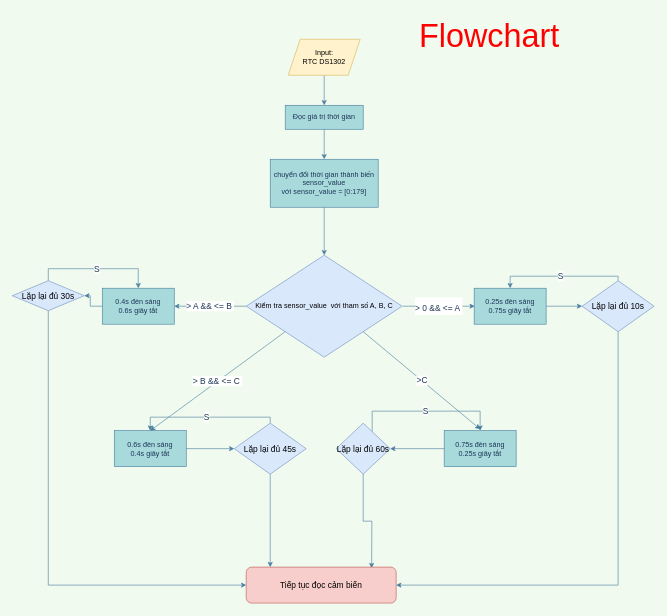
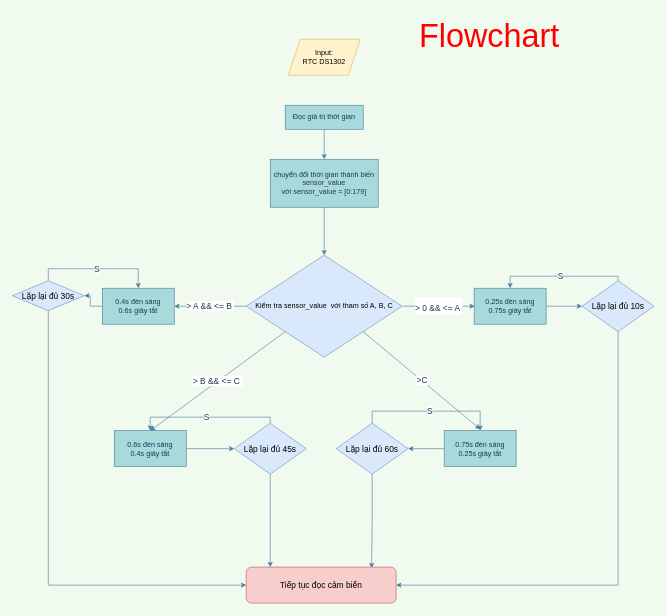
  <mxCell id="0" />
  <mxCell id="1" parent="0" />
- <mxCell id="2" value="" style="edgeStyle=orthogonalEdgeStyle;rounded=0;orthogonalLoop=1;jettySize=auto;html=1;strokeColor=#457B9D;fontColor=#1D3557;fillColor=#A8DADC;" edge="1" parent="1" source="3" target="5"><mxGeometry relative="1" as="geometry" /></mxCell>
  <mxCell id="3" value="Input:&lt;br&gt;RTC DS1302" style="shape=parallelogram;perimeter=parallelogramPerimeter;whiteSpace=wrap;html=1;fixedSize=1;strokeColor=#d6b656;fillColor=#fff2cc;" vertex="1" parent="1"><mxGeometry x="480" y="65" width="120" height="60" as="geometry" /></mxCell>
  <mxCell id="4" value="" style="edgeStyle=orthogonalEdgeStyle;rounded=0;orthogonalLoop=1;jettySize=auto;html=1;strokeColor=#457B9D;fontColor=#1D3557;fillColor=#A8DADC;" edge="1" parent="1" source="5" target="7"><mxGeometry relative="1" as="geometry" /></mxCell>
  <mxCell id="5" value="Đọc giá trị thời gian" style="whiteSpace=wrap;html=1;fillColor=#A8DADC;strokeColor=#457B9D;fontColor=#1D3557;" vertex="1" parent="1"><mxGeometry x="475" y="175" width="130" height="40" as="geometry" /></mxCell>
  <mxCell id="6" value="" style="edgeStyle=orthogonalEdgeStyle;rounded=0;orthogonalLoop=1;jettySize=auto;html=1;strokeColor=#457B9D;fontSize=24;fontColor=#1D3557;fillColor=#A8DADC;" edge="1" parent="1" source="7" target="10"><mxGeometry relative="1" as="geometry" /></mxCell>
  <mxCell id="7" value="chuyển đổi thời gian thành biến sensor_value&lt;br&gt;với sensor_value = [0:179]" style="whiteSpace=wrap;html=1;fillColor=#A8DADC;strokeColor=#457B9D;fontColor=#1D3557;" vertex="1" parent="1"><mxGeometry x="450" y="265" width="180" height="80" as="geometry" /></mxCell>
  <mxCell id="8" value="&lt;font style=&quot;font-size: 14px;&quot;&gt;&amp;gt; 0 &amp;amp;&amp;amp; &amp;lt;= A&amp;nbsp;&lt;/font&gt;" style="edgeStyle=orthogonalEdgeStyle;rounded=0;orthogonalLoop=1;jettySize=auto;html=1;strokeColor=#457B9D;fontSize=24;fontColor=#1D3557;fillColor=#A8DADC;" edge="1" parent="1"><mxGeometry relative="1" as="geometry"><mxPoint x="671" y="510" as="sourcePoint" /><mxPoint x="791" y="510" as="targetPoint" /></mxGeometry></mxCell>
  <mxCell id="9" value="&amp;gt; A &amp;amp;&amp;amp; &amp;lt;= B&amp;nbsp;" style="edgeStyle=orthogonalEdgeStyle;rounded=0;orthogonalLoop=1;jettySize=auto;html=1;exitX=0;exitY=0.5;exitDx=0;exitDy=0;entryX=1;entryY=0.5;entryDx=0;entryDy=0;strokeColor=#457B9D;fontSize=14;fontColor=#1D3557;fillColor=#A8DADC;" edge="1" parent="1" source="10" target="17"><mxGeometry relative="1" as="geometry" /></mxCell>
  <mxCell id="10" value="Kiểm tra sensor_value&amp;nbsp; với tham số A, B, C" style="rhombus;whiteSpace=wrap;html=1;fillColor=#dae8fc;strokeColor=#6c8ebf;" vertex="1" parent="1"><mxGeometry x="410" y="425" width="260" height="170" as="geometry" /></mxCell>
  <mxCell id="11" style="edgeStyle=orthogonalEdgeStyle;rounded=0;orthogonalLoop=1;jettySize=auto;html=1;entryX=0;entryY=0.5;entryDx=0;entryDy=0;strokeColor=#457B9D;fontSize=14;fontColor=#1D3557;fillColor=#A8DADC;" edge="1" parent="1" source="12" target="15"><mxGeometry relative="1" as="geometry" /></mxCell>
  <mxCell id="12" value="0.25s đèn sáng&lt;br&gt;0.75s giây tắt" style="whiteSpace=wrap;html=1;fillColor=#A8DADC;strokeColor=#457B9D;fontColor=#1D3557;" vertex="1" parent="1"><mxGeometry x="790" y="480" width="120" height="60" as="geometry" /></mxCell>
  <mxCell id="13" value="S" style="edgeStyle=orthogonalEdgeStyle;rounded=0;orthogonalLoop=1;jettySize=auto;html=1;entryX=0.5;entryY=0;entryDx=0;entryDy=0;strokeColor=#457B9D;fontSize=14;fontColor=#1D3557;fillColor=#A8DADC;" edge="1" parent="1" source="15" target="12"><mxGeometry relative="1" as="geometry"><Array as="points"><mxPoint x="1030" y="460" /><mxPoint x="850" y="460" /></Array></mxGeometry></mxCell>
  <mxCell id="14" style="edgeStyle=orthogonalEdgeStyle;rounded=0;orthogonalLoop=1;jettySize=auto;html=1;entryX=1;entryY=0.5;entryDx=0;entryDy=0;strokeColor=#457B9D;fontSize=14;fontColor=#1D3557;fillColor=#A8DADC;" edge="1" parent="1" source="15"><mxGeometry relative="1" as="geometry"><mxPoint x="660" y="975" as="targetPoint" /><Array as="points"><mxPoint x="1030" y="975" /></Array></mxGeometry></mxCell>
  <mxCell id="15" value="Lặp lại đủ 10s" style="rhombus;whiteSpace=wrap;html=1;fillColor=#dae8fc;strokeColor=#6c8ebf;fontSize=14;" vertex="1" parent="1"><mxGeometry x="970" y="467.5" width="120" height="85" as="geometry" /></mxCell>
  <mxCell id="16" style="edgeStyle=orthogonalEdgeStyle;rounded=0;orthogonalLoop=1;jettySize=auto;html=1;entryX=1;entryY=0.5;entryDx=0;entryDy=0;strokeColor=#457B9D;fontSize=14;fontColor=#1D3557;fillColor=#A8DADC;" edge="1" parent="1" source="17" target="20"><mxGeometry relative="1" as="geometry" /></mxCell>
  <mxCell id="17" value="0.4s đèn sáng&lt;br&gt;0.6s giây tắt" style="whiteSpace=wrap;html=1;fillColor=#A8DADC;strokeColor=#457B9D;fontColor=#1D3557;" vertex="1" parent="1"><mxGeometry x="170" y="480" width="120" height="60" as="geometry" /></mxCell>
  <mxCell id="18" value="S" style="edgeStyle=orthogonalEdgeStyle;rounded=0;orthogonalLoop=1;jettySize=auto;html=1;exitX=0.5;exitY=0;exitDx=0;exitDy=0;entryX=0.5;entryY=0;entryDx=0;entryDy=0;strokeColor=#457B9D;fontSize=14;fontColor=#1D3557;fillColor=#A8DADC;" edge="1" parent="1" source="20" target="17"><mxGeometry relative="1" as="geometry" /></mxCell>
  <mxCell id="19" style="edgeStyle=orthogonalEdgeStyle;rounded=0;orthogonalLoop=1;jettySize=auto;html=1;entryX=0;entryY=0.5;entryDx=0;entryDy=0;strokeColor=#457B9D;fontSize=14;fontColor=#1D3557;fillColor=#A8DADC;" edge="1" parent="1" source="20"><mxGeometry relative="1" as="geometry"><mxPoint x="410" y="975" as="targetPoint" /><Array as="points"><mxPoint x="80" y="975" /></Array></mxGeometry></mxCell>
  <mxCell id="20" value="Lặp lại đủ 30s" style="rhombus;whiteSpace=wrap;html=1;fillColor=#dae8fc;strokeColor=#6c8ebf;fontSize=14;" vertex="1" parent="1"><mxGeometry x="20" y="467.5" width="120" height="50" as="geometry" /></mxCell>
  <mxCell id="21" style="edgeStyle=orthogonalEdgeStyle;rounded=0;orthogonalLoop=1;jettySize=auto;html=1;entryX=0;entryY=0.5;entryDx=0;entryDy=0;strokeColor=#457B9D;fontSize=14;fontColor=#1D3557;fillColor=#A8DADC;" edge="1" parent="1" source="22" target="26"><mxGeometry relative="1" as="geometry" /></mxCell>
  <mxCell id="22" value="0.6s đèn sáng&lt;br&gt;0.4s giây tắt" style="whiteSpace=wrap;html=1;fillColor=#A8DADC;strokeColor=#457B9D;fontColor=#1D3557;" vertex="1" parent="1"><mxGeometry y="717.5" width="120" height="60" as="geometry" x="190" /></mxCell>
  <mxCell id="23" value="&amp;gt; B &amp;amp;&amp;amp; &amp;lt;= C&amp;nbsp;" style="endArrow=classic;html=1;rounded=0;strokeColor=#457B9D;fontSize=14;fontColor=#1D3557;fillColor=#A8DADC;exitX=0;exitY=1;exitDx=0;exitDy=0;entryX=0.5;entryY=0;entryDx=0;entryDy=0;" edge="1" parent="1" source="10" target="22"><mxGeometry width="50" height="50" relative="1" as="geometry"><mxPoint x="480" y="705" as="sourcePoint" /><mxPoint x="530" y="655" as="targetPoint" /></mxGeometry></mxCell>
  <mxCell id="24" value="S" style="edgeStyle=orthogonalEdgeStyle;rounded=0;orthogonalLoop=1;jettySize=auto;html=1;entryX=0.5;entryY=0;entryDx=0;entryDy=0;strokeColor=#457B9D;fontSize=14;fontColor=#1D3557;fillColor=#A8DADC;" edge="1" parent="1" source="26" target="22"><mxGeometry relative="1" as="geometry"><Array as="points"><mxPoint x="450" y="695" /><mxPoint x="250" y="695" /></Array></mxGeometry></mxCell>
  <mxCell id="25" style="edgeStyle=orthogonalEdgeStyle;rounded=0;orthogonalLoop=1;jettySize=auto;html=1;entryX=0.16;entryY=0;entryDx=0;entryDy=0;entryPerimeter=0;strokeColor=#457B9D;fontSize=14;fontColor=#1D3557;fillColor=#A8DADC;" edge="1" parent="1" source="26"><mxGeometry relative="1" as="geometry"><mxPoint x="450" y="945" as="targetPoint" /></mxGeometry></mxCell>
  <mxCell id="26" value="Lặp lại đủ 45s" style="rhombus;whiteSpace=wrap;html=1;fillColor=#dae8fc;strokeColor=#6c8ebf;fontSize=14;" vertex="1" parent="1"><mxGeometry x="390" y="705" width="120" height="85" as="geometry" /></mxCell>
  <mxCell id="27" style="edgeStyle=orthogonalEdgeStyle;rounded=0;orthogonalLoop=1;jettySize=auto;html=1;entryX=1;entryY=0.5;entryDx=0;entryDy=0;strokeColor=#457B9D;fontSize=14;fontColor=#1D3557;fillColor=#A8DADC;" edge="1" parent="1" source="28" target="31"><mxGeometry relative="1" as="geometry" /></mxCell>
  <mxCell id="28" value="0.75s đèn sáng&lt;br&gt;0.25s giây tắt" style="whiteSpace=wrap;html=1;fillColor=#A8DADC;strokeColor=#457B9D;fontColor=#1D3557;" vertex="1" parent="1"><mxGeometry x="740" y="717.5" width="120" height="60" as="geometry" /></mxCell>
  <mxCell id="29" value="S" style="edgeStyle=orthogonalEdgeStyle;rounded=0;orthogonalLoop=1;jettySize=auto;html=1;entryX=0.5;entryY=0;entryDx=0;entryDy=0;strokeColor=#457B9D;fontSize=14;fontColor=#1D3557;fillColor=#A8DADC;" edge="1" parent="1" source="31" target="28"><mxGeometry relative="1" as="geometry"><Array as="points"><mxPoint x="620" y="685" /><mxPoint x="800" y="685" /></Array></mxGeometry></mxCell>
  <mxCell id="30" style="edgeStyle=orthogonalEdgeStyle;rounded=0;orthogonalLoop=1;jettySize=auto;html=1;entryX=0.836;entryY=0.028;entryDx=0;entryDy=0;entryPerimeter=0;strokeColor=#457B9D;fontSize=14;fontColor=#1D3557;fillColor=#A8DADC;" edge="1" parent="1" source="31"><mxGeometry relative="1" as="geometry"><mxPoint x="619" y="946.68" as="targetPoint" /></mxGeometry></mxCell>
- <mxCell id="31" value="Lặp lại đủ 60s" style="rhombus;whiteSpace=wrap;html=1;fillColor=#dae8fc;strokeColor=#6c8ebf;fontSize=14;" vertex="1" parent="1"><mxGeometry x="560" y="705" width="90" height="85" as="geometry" /></mxCell>
+ <mxCell id="31" value="Lặp lại đủ 60s" style="rhombus;whiteSpace=wrap;html=1;fillColor=#dae8fc;strokeColor=#6c8ebf;fontSize=14;" vertex="1" parent="1"><mxGeometry x="560" y="705" width="120" height="85" as="geometry" /></mxCell>
  <mxCell id="32" value="&amp;gt;C" style="endArrow=classic;html=1;rounded=0;strokeColor=#457B9D;fontSize=14;fontColor=#1D3557;fillColor=#A8DADC;exitX=1;exitY=1;exitDx=0;exitDy=0;" edge="1" parent="1" source="10"><mxGeometry width="50" height="50" relative="1" as="geometry"><mxPoint x="540" y="755" as="sourcePoint" /><mxPoint x="800" y="715" as="targetPoint" /></mxGeometry></mxCell>
  <mxCell id="33" value="Tiếp tục đọc cảm biến" style="rounded=1;whiteSpace=wrap;html=1;strokeColor=#b85450;fontSize=14;fillColor=#f8cecc;" vertex="1" parent="1"><mxGeometry x="410" y="945" width="250" height="60" as="geometry" /></mxCell>
  <mxCell id="34" value="&lt;font color=&quot;#ff0000&quot; style=&quot;font-size: 54px;&quot;&gt;Flowchart&lt;/font&gt;" style="text;html=1;align=center;verticalAlign=middle;resizable=0;points=[];autosize=1;strokeColor=none;fillColor=none;fontSize=14;fontColor=#1D3557;" vertex="1" parent="1"><mxGeometry x="685" y="20" width="260" height="80" as="geometry" /></mxCell>
